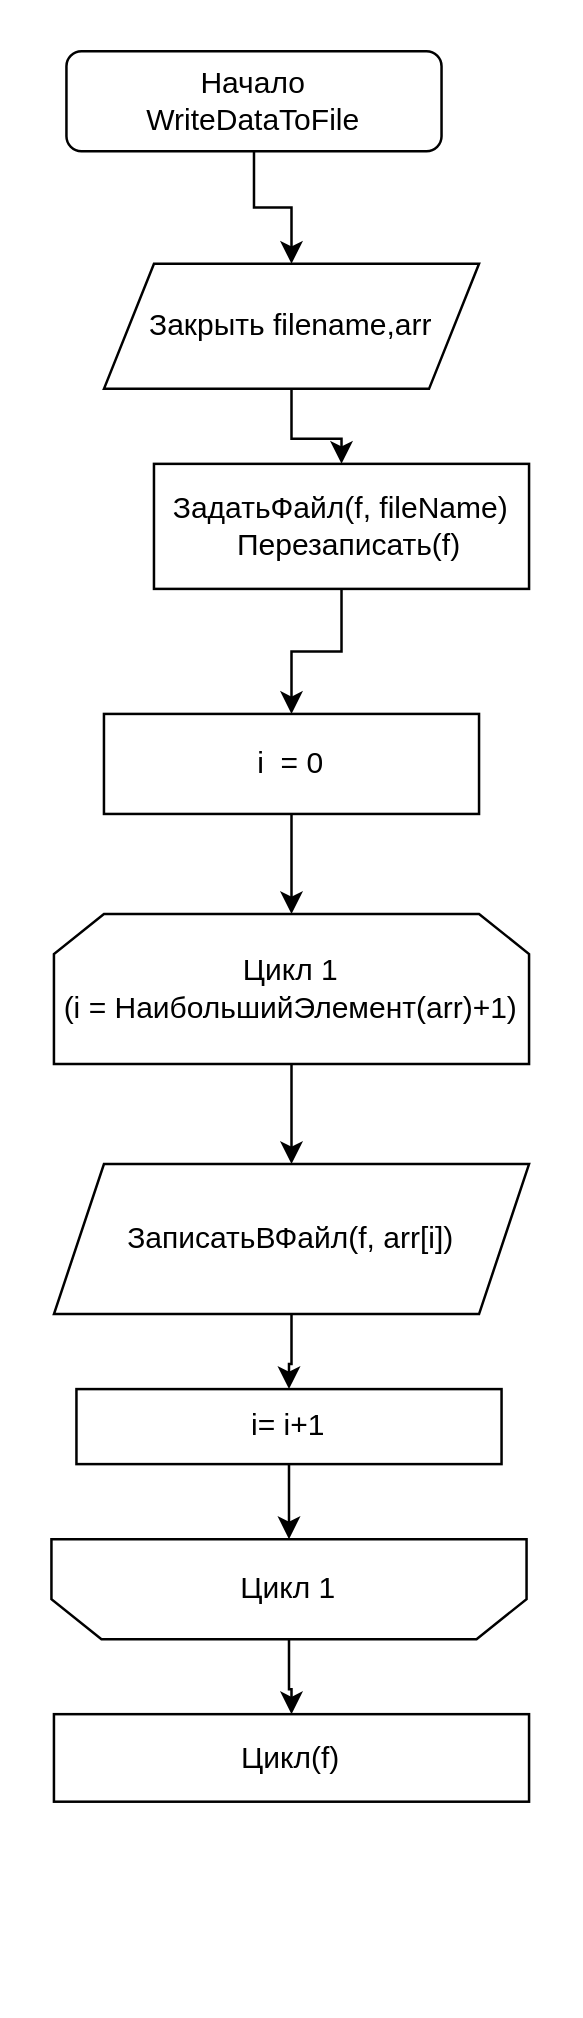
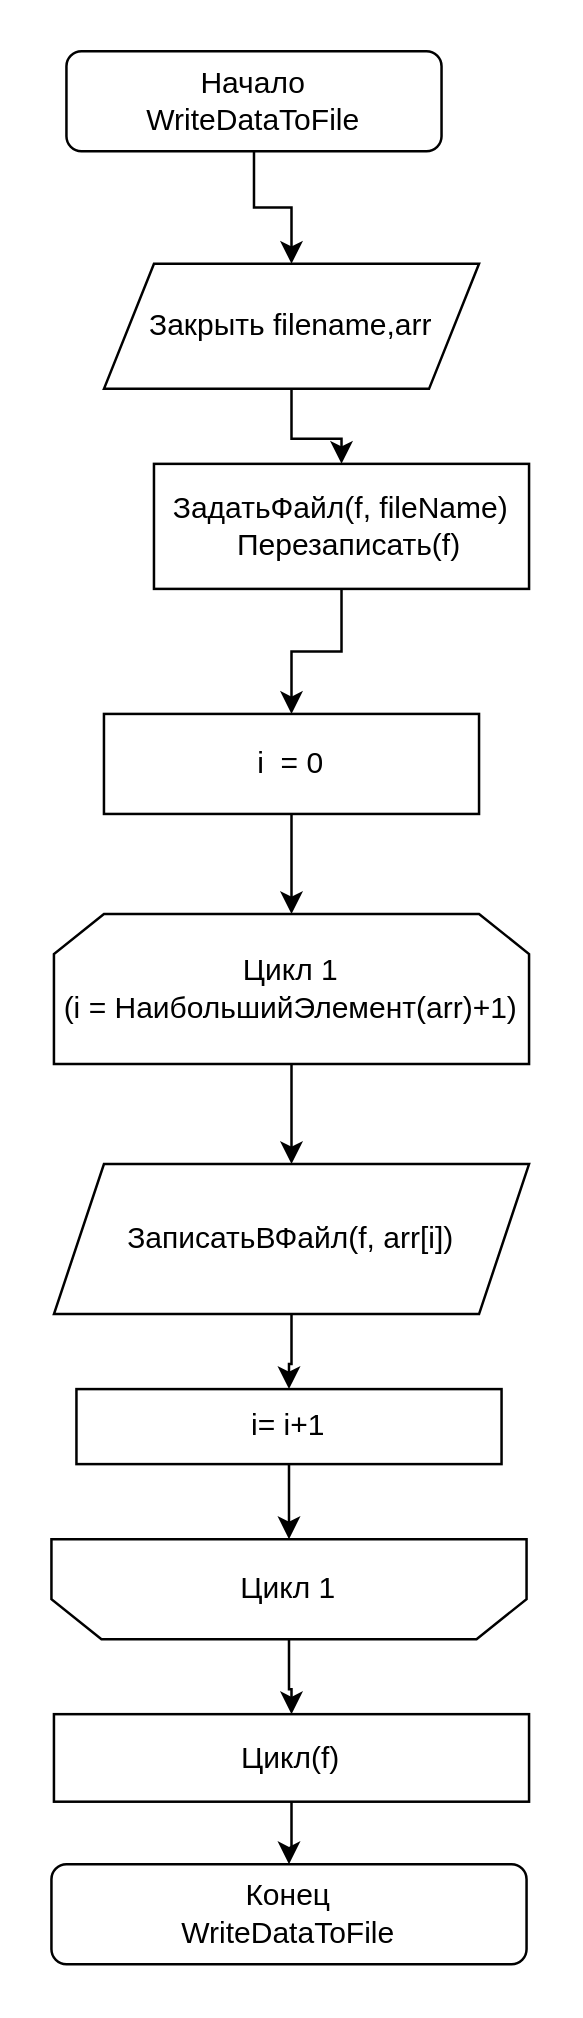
  <mxCell id="0" />
  <mxCell id="1" parent="0" />
  <mxCell id="2" style="edgeStyle=orthogonalEdgeStyle;rounded=0;orthogonalLoop=1;jettySize=auto;html=1;" edge="1" parent="1" source="3" target="5"><mxGeometry relative="1" as="geometry"><mxPoint x="116" y="125" as="targetPoint" /></mxGeometry></mxCell>
  <mxCell id="3" value="Начало&lt;div&gt;WriteDataToFile&lt;/div&gt;" style="rounded=1;whiteSpace=wrap;html=1;" vertex="1" parent="1"><mxGeometry x="26" y="20" width="150" height="40" as="geometry" /></mxCell>
  <mxCell id="4" style="edgeStyle=orthogonalEdgeStyle;rounded=0;orthogonalLoop=1;jettySize=auto;html=1;" edge="1" parent="1" source="5" target="7"><mxGeometry relative="1" as="geometry"><mxPoint x="116" y="205" as="targetPoint" /></mxGeometry></mxCell>
  <mxCell id="5" value="Закрыть filename,arr" style="shape=parallelogram;perimeter=parallelogramPerimeter;whiteSpace=wrap;html=1;fixedSize=1;" vertex="1" parent="1"><mxGeometry x="41" y="105" width="150" height="50" as="geometry" /></mxCell>
  <mxCell id="6" style="edgeStyle=orthogonalEdgeStyle;rounded=0;orthogonalLoop=1;jettySize=auto;html=1;" edge="1" parent="1" source="7" target="9"><mxGeometry relative="1" as="geometry"><mxPoint x="116" y="295" as="targetPoint" /></mxGeometry></mxCell>
  <mxCell id="7" value="&lt;div&gt;ЗадатьФайл(f, fileName)&lt;/div&gt;&lt;div&gt;&amp;nbsp; Перезаписать(f)&lt;/div&gt;" style="rounded=0;whiteSpace=wrap;html=1;" vertex="1" parent="1"><mxGeometry x="61" y="185" width="150" height="50" as="geometry" /></mxCell>
  <mxCell id="8" style="edgeStyle=orthogonalEdgeStyle;rounded=0;orthogonalLoop=1;jettySize=auto;html=1;" edge="1" parent="1" source="9" target="11"><mxGeometry relative="1" as="geometry"><mxPoint x="116" y="365" as="targetPoint" /></mxGeometry></mxCell>
  <mxCell id="9" value="i&amp;nbsp; = 0" style="rounded=0;whiteSpace=wrap;html=1;" vertex="1" parent="1"><mxGeometry x="41" y="285" width="150" height="40" as="geometry" /></mxCell>
  <mxCell id="10" style="edgeStyle=orthogonalEdgeStyle;rounded=0;orthogonalLoop=1;jettySize=auto;html=1;" edge="1" parent="1" source="11"><mxGeometry relative="1" as="geometry"><mxPoint x="116" y="465" as="targetPoint" /></mxGeometry></mxCell>
  <mxCell id="11" value="Цикл 1&lt;div&gt;(i = НаибольшийЭлемент(arr)+1)&lt;/div&gt;" style="shape=loopLimit;whiteSpace=wrap;html=1;direction=east;" vertex="1" parent="1"><mxGeometry x="21" y="365" width="190" height="60" as="geometry" /></mxCell>
+ <mxCell id="12" style="edgeStyle=orthogonalEdgeStyle;rounded=0;orthogonalLoop=1;jettySize=auto;html=1;entryX=0.5;entryY=0;entryDx=0;entryDy=0;" edge="1" parent="1" source="13" target="16"><mxGeometry relative="1" as="geometry" /></mxCell>
  <mxCell id="13" value="Цикл(f)" style="rounded=0;whiteSpace=wrap;html=1;" vertex="1" parent="1"><mxGeometry x="21" y="685" width="190" height="35" as="geometry" /></mxCell>
  <mxCell id="14" style="edgeStyle=orthogonalEdgeStyle;rounded=0;orthogonalLoop=1;jettySize=auto;html=1;entryX=0.5;entryY=0;entryDx=0;entryDy=0;" edge="1" parent="1" source="15" target="13"><mxGeometry relative="1" as="geometry" /></mxCell>
  <mxCell id="15" value="Цикл 1" style="shape=loopLimit;whiteSpace=wrap;html=1;direction=west;" vertex="1" parent="1"><mxGeometry x="20" y="615" width="190" height="40" as="geometry" /></mxCell>
+ <mxCell id="16" value="&lt;div&gt;Конец&lt;/div&gt;&lt;div&gt;WriteDataToFile&lt;/div&gt;" style="rounded=1;whiteSpace=wrap;html=1;" vertex="1" parent="1"><mxGeometry x="20" y="745" width="190" height="40" as="geometry" /></mxCell>
  <mxCell id="17" style="edgeStyle=orthogonalEdgeStyle;rounded=0;orthogonalLoop=1;jettySize=auto;html=1;" edge="1" parent="1" source="18" target="20"><mxGeometry relative="1" as="geometry"><mxPoint x="116" y="555" as="targetPoint" /></mxGeometry></mxCell>
  <mxCell id="18" value="ЗаписатьВФайл(f, arr[i])" style="shape=parallelogram;perimeter=parallelogramPerimeter;whiteSpace=wrap;html=1;fixedSize=1;" vertex="1" parent="1"><mxGeometry x="21" y="465" width="190" height="60" as="geometry" /></mxCell>
  <mxCell id="19" style="edgeStyle=orthogonalEdgeStyle;rounded=0;orthogonalLoop=1;jettySize=auto;html=1;entryX=0.5;entryY=1;entryDx=0;entryDy=0;" edge="1" parent="1" source="20" target="15"><mxGeometry relative="1" as="geometry" /></mxCell>
  <mxCell id="20" value="i= i+1" style="rounded=0;whiteSpace=wrap;html=1;" vertex="1" parent="1"><mxGeometry x="30" y="555" width="170" height="30" as="geometry" /></mxCell>
